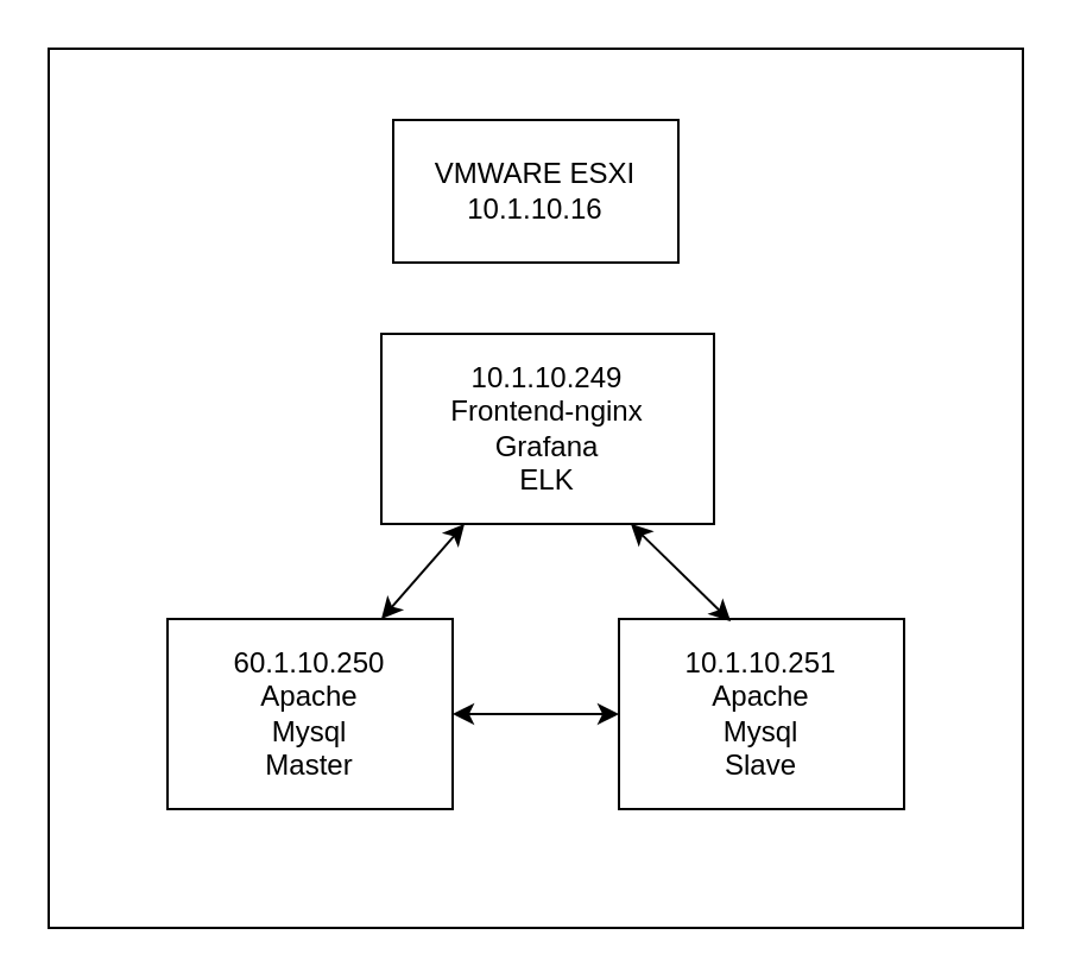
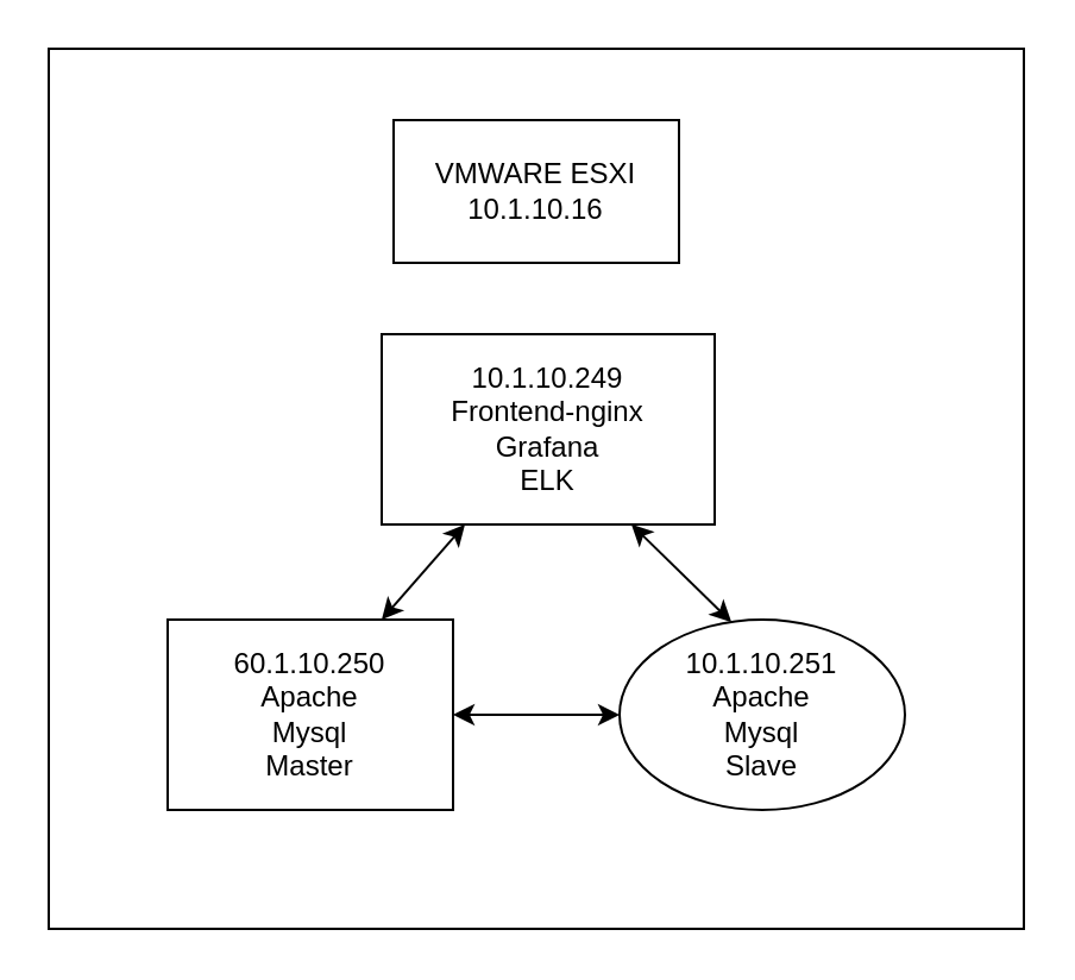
  <mxCell id="0" />
  <mxCell id="1" parent="0" />
  <mxCell id="2" value="" style="rounded=0;whiteSpace=wrap;html=1;" vertex="1" parent="1"><mxGeometry x="20" y="20" width="410" height="370" as="geometry" /></mxCell>
  <mxCell id="3" value="VMWARE ESXI&lt;div&gt;10.1.10.16&lt;/div&gt;" style="rounded=0;whiteSpace=wrap;html=1;" vertex="1" parent="1"><mxGeometry x="165" y="50" width="120" height="60" as="geometry" /></mxCell>
  <mxCell id="4" value="10.1.10.249&lt;div&gt;Frontend-nginx&lt;/div&gt;&lt;div&gt;Grafana&lt;/div&gt;&lt;div&gt;ELK&lt;/div&gt;" style="rounded=0;whiteSpace=wrap;html=1;" vertex="1" parent="1"><mxGeometry x="160" y="140" width="140" height="80" as="geometry" /></mxCell>
  <mxCell id="5" value="60.1.10.250&lt;div&gt;Apache&lt;/div&gt;&lt;div&gt;Mysql&lt;/div&gt;&lt;div&gt;Master&lt;/div&gt;" style="rounded=0;whiteSpace=wrap;html=1;" vertex="1" parent="1"><mxGeometry x="70" y="260" width="120" height="80" as="geometry" /></mxCell>
- <mxCell id="6" value="10.1.10.251&lt;div&gt;Apache&lt;/div&gt;&lt;div&gt;Mysql&lt;/div&gt;&lt;div&gt;Slave&lt;/div&gt;" style="rounded=0;whiteSpace=wrap;html=1;" vertex="1" parent="1"><mxGeometry x="260" y="260" width="120" height="80" as="geometry" /></mxCell>
+ <mxCell id="6" value="10.1.10.251&lt;div&gt;Apache&lt;/div&gt;&lt;div&gt;Mysql&lt;/div&gt;&lt;div&gt;Slave&lt;/div&gt;" style="ellipse;whiteSpace=wrap;html=1;" vertex="1" parent="1"><mxGeometry x="260" y="260" width="120" height="80" as="geometry" /></mxCell>
  <mxCell id="7" value="" style="endArrow=classic;startArrow=classic;html=1;rounded=0;exitX=0.75;exitY=0;exitDx=0;exitDy=0;entryX=0.25;entryY=1;entryDx=0;entryDy=0;" edge="1" parent="1" source="5" target="4"><mxGeometry width="50" height="50" relative="1" as="geometry"><mxPoint x="220" y="200" as="sourcePoint" /><mxPoint x="270" y="150" as="targetPoint" /><Array as="points" /></mxGeometry></mxCell>
  <mxCell id="8" value="" style="endArrow=classic;startArrow=classic;html=1;rounded=0;entryX=0.392;entryY=0.013;entryDx=0;entryDy=0;entryPerimeter=0;exitX=0.75;exitY=1;exitDx=0;exitDy=0;" edge="1" parent="1" source="4" target="6"><mxGeometry width="50" height="50" relative="1" as="geometry"><mxPoint x="220" y="200" as="sourcePoint" /><mxPoint x="270" y="150" as="targetPoint" /></mxGeometry></mxCell>
  <mxCell id="9" value="" style="endArrow=classic;startArrow=classic;html=1;rounded=0;exitX=0;exitY=0.5;exitDx=0;exitDy=0;entryX=1;entryY=0.5;entryDx=0;entryDy=0;" edge="1" parent="1" source="6" target="5"><mxGeometry width="50" height="50" relative="1" as="geometry"><mxPoint x="220" y="200" as="sourcePoint" /><mxPoint x="270" y="150" as="targetPoint" /></mxGeometry></mxCell>
